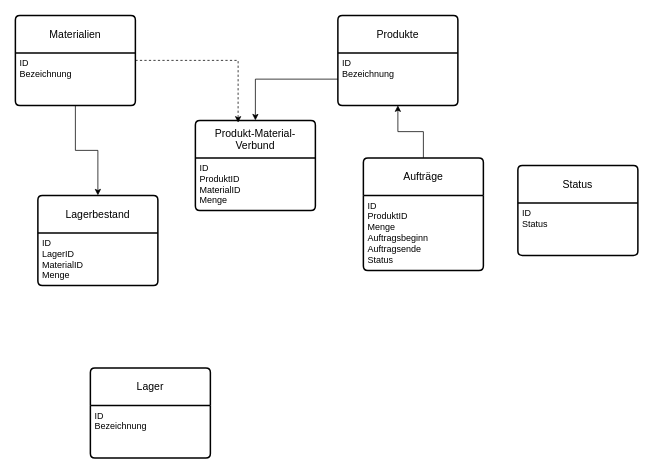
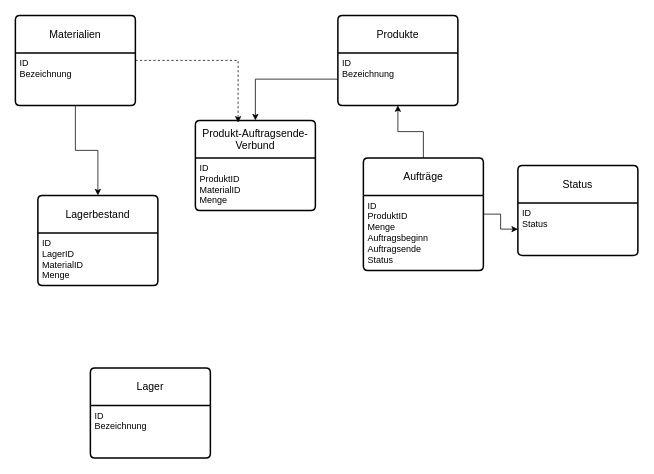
  <mxCell id="0" />
  <mxCell id="1" parent="0" />
  <mxCell id="2" value="Materialien" style="swimlane;childLayout=stackLayout;horizontal=1;startSize=50;horizontalStack=0;rounded=1;fontSize=14;fontStyle=0;strokeWidth=2;resizeParent=0;resizeLast=1;shadow=0;dashed=0;align=center;arcSize=4;whiteSpace=wrap;html=1;" parent="1" vertex="1"><mxGeometry x="20" y="20" width="160" height="120" as="geometry" /></mxCell>
  <mxCell id="3" value="ID&lt;div&gt;Bezeichnung&lt;/div&gt;" style="align=left;strokeColor=none;fillColor=none;spacingLeft=4;fontSize=12;verticalAlign=top;resizable=0;rotatable=0;part=1;html=1;" parent="2" vertex="1"><mxGeometry y="50" width="160" height="70" as="geometry" /></mxCell>
- <mxCell id="4" value="Produkt-Material-Verbund" style="swimlane;childLayout=stackLayout;horizontal=1;startSize=50;horizontalStack=0;rounded=1;fontSize=14;fontStyle=0;strokeWidth=2;resizeParent=0;resizeLast=1;shadow=0;dashed=0;align=center;arcSize=4;whiteSpace=wrap;html=1;" parent="1" vertex="1"><mxGeometry x="260" y="160" width="160" height="120" as="geometry" /></mxCell>
+ <mxCell id="4" value="Produkt-Auftragsende-Verbund" style="swimlane;childLayout=stackLayout;horizontal=1;startSize=50;horizontalStack=0;rounded=1;fontSize=14;fontStyle=0;strokeWidth=2;resizeParent=0;resizeLast=1;shadow=0;dashed=0;align=center;arcSize=4;whiteSpace=wrap;html=1;" parent="1" vertex="1"><mxGeometry x="260" y="160" width="160" height="120" as="geometry" /></mxCell>
  <mxCell id="5" value="&lt;div&gt;ID&lt;/div&gt;&lt;div&gt;ProduktID&lt;/div&gt;&lt;div&gt;MaterialID&lt;/div&gt;&lt;div&gt;Menge&lt;/div&gt;" style="align=left;strokeColor=none;fillColor=none;spacingLeft=4;fontSize=12;verticalAlign=top;resizable=0;rotatable=0;part=1;html=1;" parent="4" vertex="1"><mxGeometry y="50" width="160" height="70" as="geometry" /></mxCell>
  <mxCell id="6" value="Status" style="swimlane;childLayout=stackLayout;horizontal=1;startSize=50;horizontalStack=0;rounded=1;fontSize=14;fontStyle=0;strokeWidth=2;resizeParent=0;resizeLast=1;shadow=0;dashed=0;align=center;arcSize=4;whiteSpace=wrap;html=1;" parent="1" vertex="1"><mxGeometry x="690" y="220" width="160" height="120" as="geometry" /></mxCell>
  <mxCell id="7" value="ID&lt;div&gt;Status&lt;/div&gt;" style="align=left;strokeColor=none;fillColor=none;spacingLeft=4;fontSize=12;verticalAlign=top;resizable=0;rotatable=0;part=1;html=1;" parent="6" vertex="1"><mxGeometry y="50" width="160" height="70" as="geometry" /></mxCell>
  <mxCell id="8" value="Lager" style="swimlane;childLayout=stackLayout;horizontal=1;startSize=50;horizontalStack=0;rounded=1;fontSize=14;fontStyle=0;strokeWidth=2;resizeParent=0;resizeLast=1;shadow=0;dashed=0;align=center;arcSize=4;whiteSpace=wrap;html=1;" parent="1" vertex="1"><mxGeometry x="120" y="490" width="160" height="120" as="geometry" /></mxCell>
  <mxCell id="9" value="ID&lt;div&gt;Bezeichnung&lt;/div&gt;" style="align=left;strokeColor=none;fillColor=none;spacingLeft=4;fontSize=12;verticalAlign=top;resizable=0;rotatable=0;part=1;html=1;" parent="8" vertex="1"><mxGeometry y="50" width="160" height="70" as="geometry" /></mxCell>
  <mxCell id="10" value="Produkte" style="swimlane;childLayout=stackLayout;horizontal=1;startSize=50;horizontalStack=0;rounded=1;fontSize=14;fontStyle=0;strokeWidth=2;resizeParent=0;resizeLast=1;shadow=0;dashed=0;align=center;arcSize=4;whiteSpace=wrap;html=1;" parent="1" vertex="1"><mxGeometry x="450" y="20" width="160" height="120" as="geometry" /></mxCell>
  <mxCell id="11" value="ID&lt;div&gt;Bezeichnung&lt;/div&gt;" style="align=left;strokeColor=none;fillColor=none;spacingLeft=4;fontSize=12;verticalAlign=top;resizable=0;rotatable=0;part=1;html=1;" parent="10" vertex="1"><mxGeometry y="50" width="160" height="70" as="geometry" /></mxCell>
  <mxCell id="12" style="edgeStyle=orthogonalEdgeStyle;rounded=0;orthogonalLoop=1;jettySize=auto;html=1;" parent="1" source="14" target="11" edge="1"><mxGeometry relative="1" as="geometry" /></mxCell>
+ <mxCell id="13" style="edgeStyle=orthogonalEdgeStyle;rounded=0;orthogonalLoop=1;jettySize=auto;html=1;" parent="1" source="14" target="7" edge="1"><mxGeometry relative="1" as="geometry" /></mxCell>
  <mxCell id="14" value="Aufträge" style="swimlane;childLayout=stackLayout;horizontal=1;startSize=50;horizontalStack=0;rounded=1;fontSize=14;fontStyle=0;strokeWidth=2;resizeParent=0;resizeLast=1;shadow=0;dashed=0;align=center;arcSize=4;whiteSpace=wrap;html=1;" parent="1" vertex="1"><mxGeometry x="484" y="210" width="160" height="150" as="geometry" /></mxCell>
  <mxCell id="15" value="ID&lt;div&gt;ProduktID&lt;/div&gt;&lt;div&gt;Menge&lt;/div&gt;&lt;div&gt;Auftragsbeginn&lt;/div&gt;&lt;div&gt;Auftragsende&lt;/div&gt;&lt;div&gt;Status&lt;/div&gt;" style="align=left;strokeColor=none;fillColor=none;spacingLeft=4;fontSize=12;verticalAlign=top;resizable=0;rotatable=0;part=1;html=1;" parent="14" vertex="1"><mxGeometry y="50" width="160" height="100" as="geometry" /></mxCell>
  <mxCell id="16" value="Lagerbestand" style="swimlane;childLayout=stackLayout;horizontal=1;startSize=50;horizontalStack=0;rounded=1;fontSize=14;fontStyle=0;strokeWidth=2;resizeParent=0;resizeLast=1;shadow=0;dashed=0;align=center;arcSize=4;whiteSpace=wrap;html=1;" parent="1" vertex="1"><mxGeometry x="50" y="260" width="160" height="120" as="geometry" /></mxCell>
  <mxCell id="17" value="ID&lt;div&gt;LagerID&lt;/div&gt;&lt;div&gt;MaterialID&lt;/div&gt;&lt;div&gt;Menge&lt;/div&gt;" style="align=left;strokeColor=none;fillColor=none;spacingLeft=4;fontSize=12;verticalAlign=top;resizable=0;rotatable=0;part=1;html=1;" parent="16" vertex="1"><mxGeometry y="50" width="160" height="70" as="geometry" /></mxCell>
  <mxCell id="18" style="edgeStyle=orthogonalEdgeStyle;rounded=0;orthogonalLoop=1;jettySize=auto;html=1;entryX=0.356;entryY=0.025;entryDx=0;entryDy=0;entryPerimeter=0;dashed=1;" parent="1" source="2" target="4" edge="1"><mxGeometry relative="1" as="geometry" /></mxCell>
  <mxCell id="19" style="edgeStyle=orthogonalEdgeStyle;rounded=0;orthogonalLoop=1;jettySize=auto;html=1;" parent="1" source="11" target="4" edge="1"><mxGeometry relative="1" as="geometry" /></mxCell>
  <mxCell id="20" style="edgeStyle=orthogonalEdgeStyle;rounded=0;orthogonalLoop=1;jettySize=auto;html=1;" parent="1" source="3" target="16" edge="1"><mxGeometry relative="1" as="geometry" /></mxCell>
